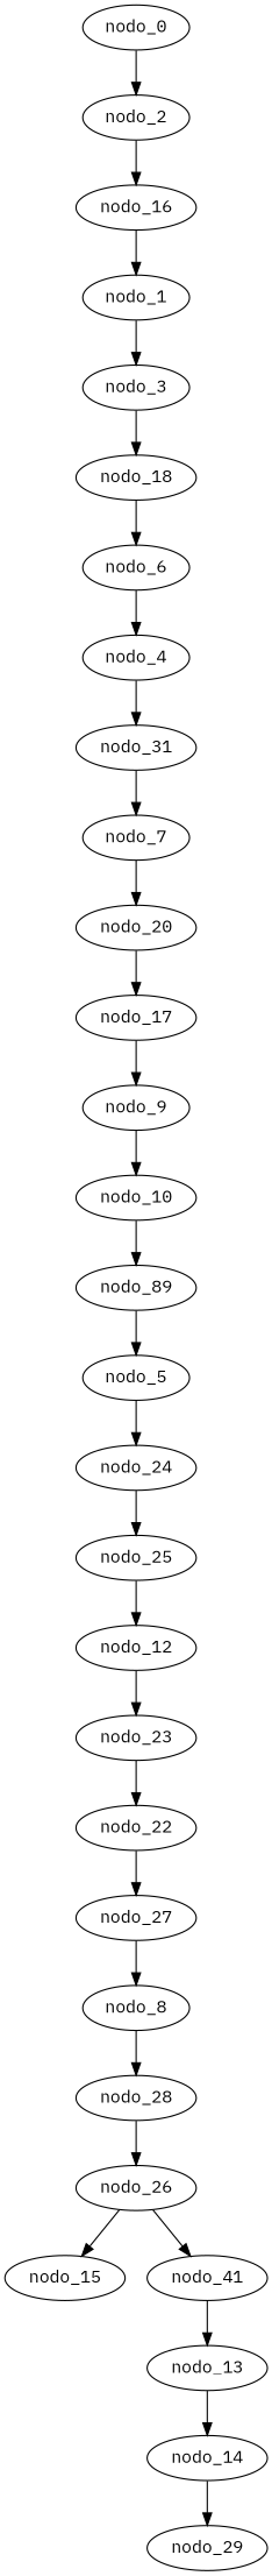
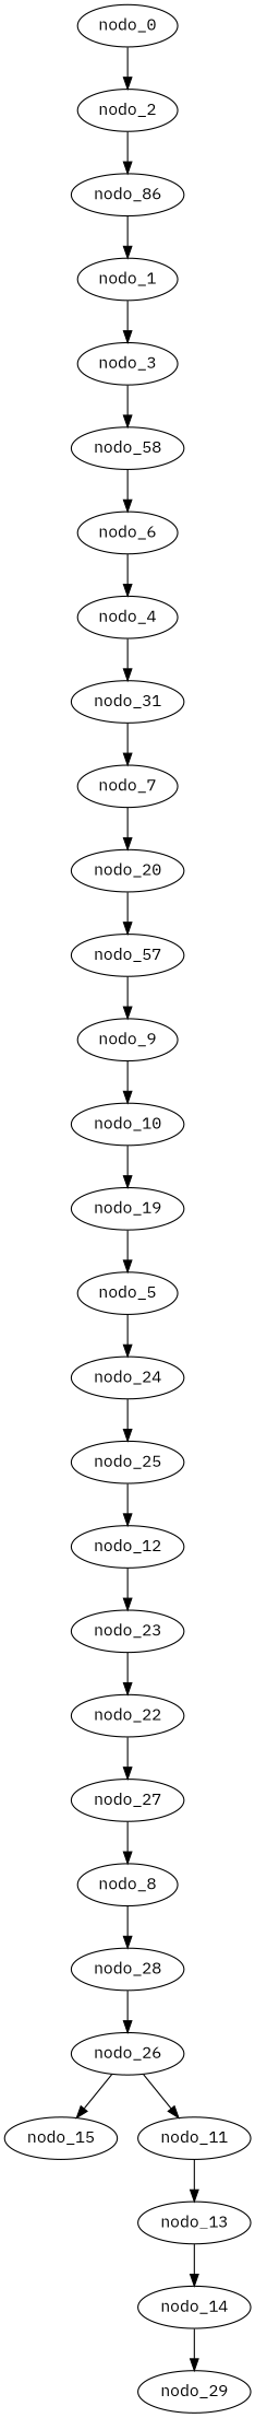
  digraph {
    fontname="IBM Plex Mono"
    node [fontname="IBM Plex Mono"]
    edge [fontname="IBM Plex Mono"]
-   nodo_16
+   nodo_16 [label=nodo_86]
    nodo_1
    nodo_3
-   nodo_18
+   nodo_18 [label=nodo_58]
    nodo_10
-   nodo_19 [label=nodo_89]
+   nodo_19
    nodo_5
    nodo_24
    nodo_28
    nodo_26
    nodo_15
-   nodo_11 [label=nodo_41]
+   nodo_11
    nodo_13
    nodo_25
    nodo_12
    nodo_23
    nodo_22
    nodo_6
    nodo_4
    n20 [label=nodo_31]
    nodo_2
    nodo_20
-   nodo_17
+   nodo_17 [label=nodo_57]
    nodo_9
    nodo_14
    nodo_29
    nodo_27
    nodo_7
    nodo_0
    nodo_8
    nodo_16 -> nodo_1
    nodo_1 -> nodo_3
    nodo_3 -> nodo_18
    nodo_18 -> nodo_6
    nodo_10 -> nodo_19
    nodo_19 -> nodo_5
    nodo_5 -> nodo_24
    nodo_24 -> nodo_25
    nodo_28 -> nodo_26
    nodo_26 -> nodo_15
    nodo_26 -> nodo_11
    nodo_11 -> nodo_13
    nodo_13 -> nodo_14
    nodo_25 -> nodo_12
    nodo_12 -> nodo_23
    nodo_23 -> nodo_22
    nodo_22 -> nodo_27
    nodo_6 -> nodo_4
    nodo_4 -> n20
    n20 -> nodo_7
    nodo_2 -> nodo_16
    nodo_20 -> nodo_17
    nodo_17 -> nodo_9
    nodo_9 -> nodo_10
    nodo_14 -> nodo_29
    nodo_27 -> nodo_8
    nodo_7 -> nodo_20
    nodo_0 -> nodo_2
    nodo_8 -> nodo_28
  }
